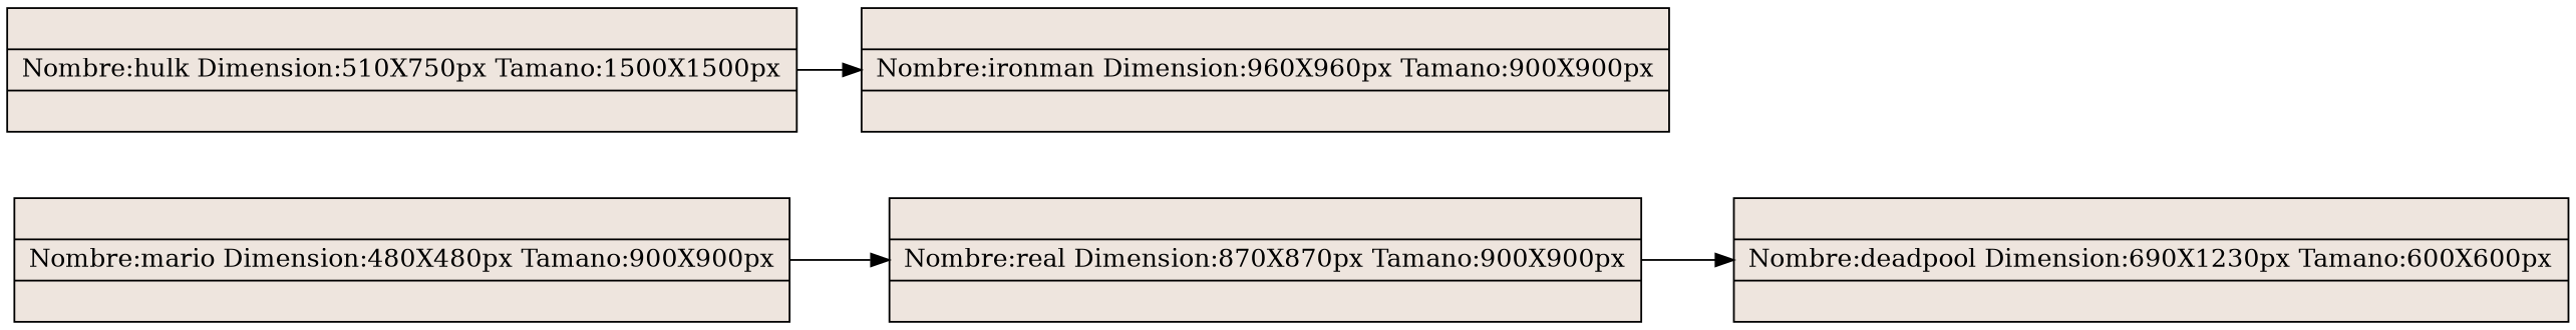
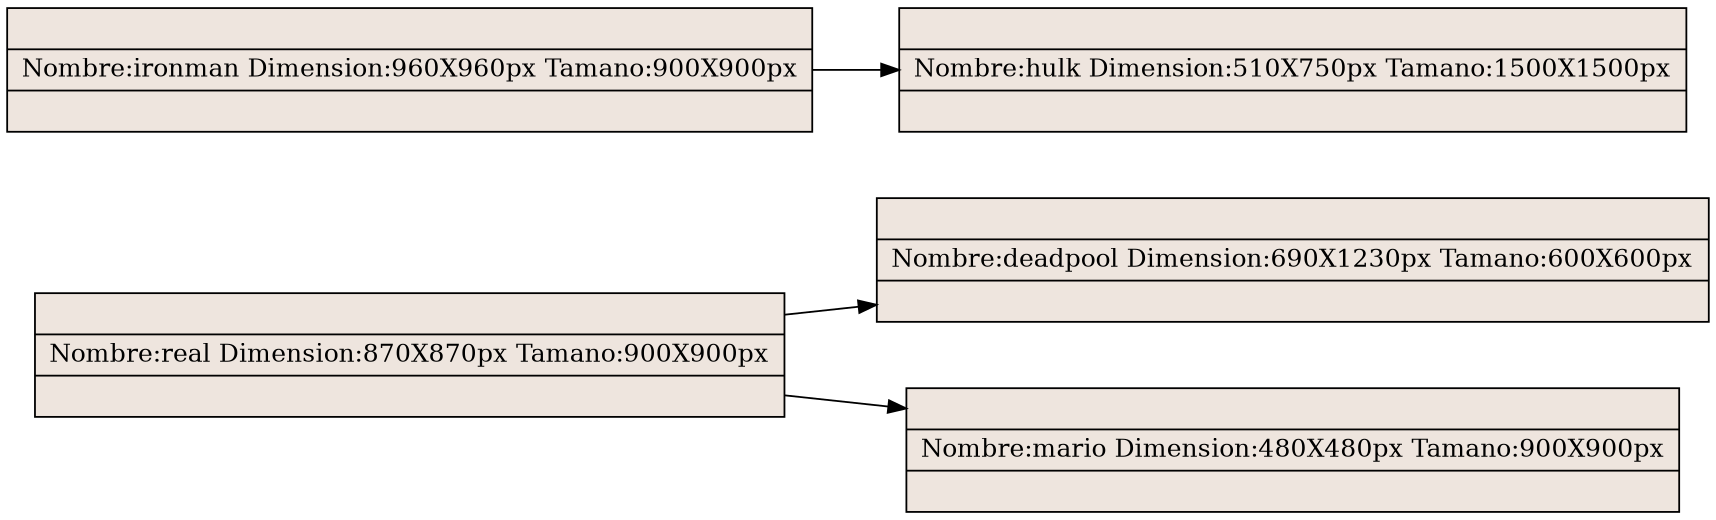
  digraph {
    nodesep=0.5
    rankdir=LR
    splines=compound
    node [fillcolor=seashell2 shape=record style=filled]
    n1 [height=0.2 label="<C0>|Nombre:deadpool Dimension:690X1230px  Tamano:600X600px |<C1>" width=0.7]
    n2 [height=0.2 label="<C0>|Nombre:hulk Dimension:510X750px  Tamano:1500X1500px |<C1>" width=0.7]
    n3 [height=0.2 label="<C0>|Nombre:ironman Dimension:960X960px  Tamano:900X900px |<C1>" width=0.7]
    n4 [height=0.2 label="<C0>|Nombre:mario Dimension:480X480px  Tamano:900X900px |<C1>" width=0.7]
    n5 [height=0.2 label="<C0>|Nombre:real Dimension:870X870px  Tamano:900X900px |<C1>" width=0.7]
-   n2 -> n3
-   n4 -> n5
+   n3 -> n2
+   n5 -> n4
    n5 -> n1
  }
